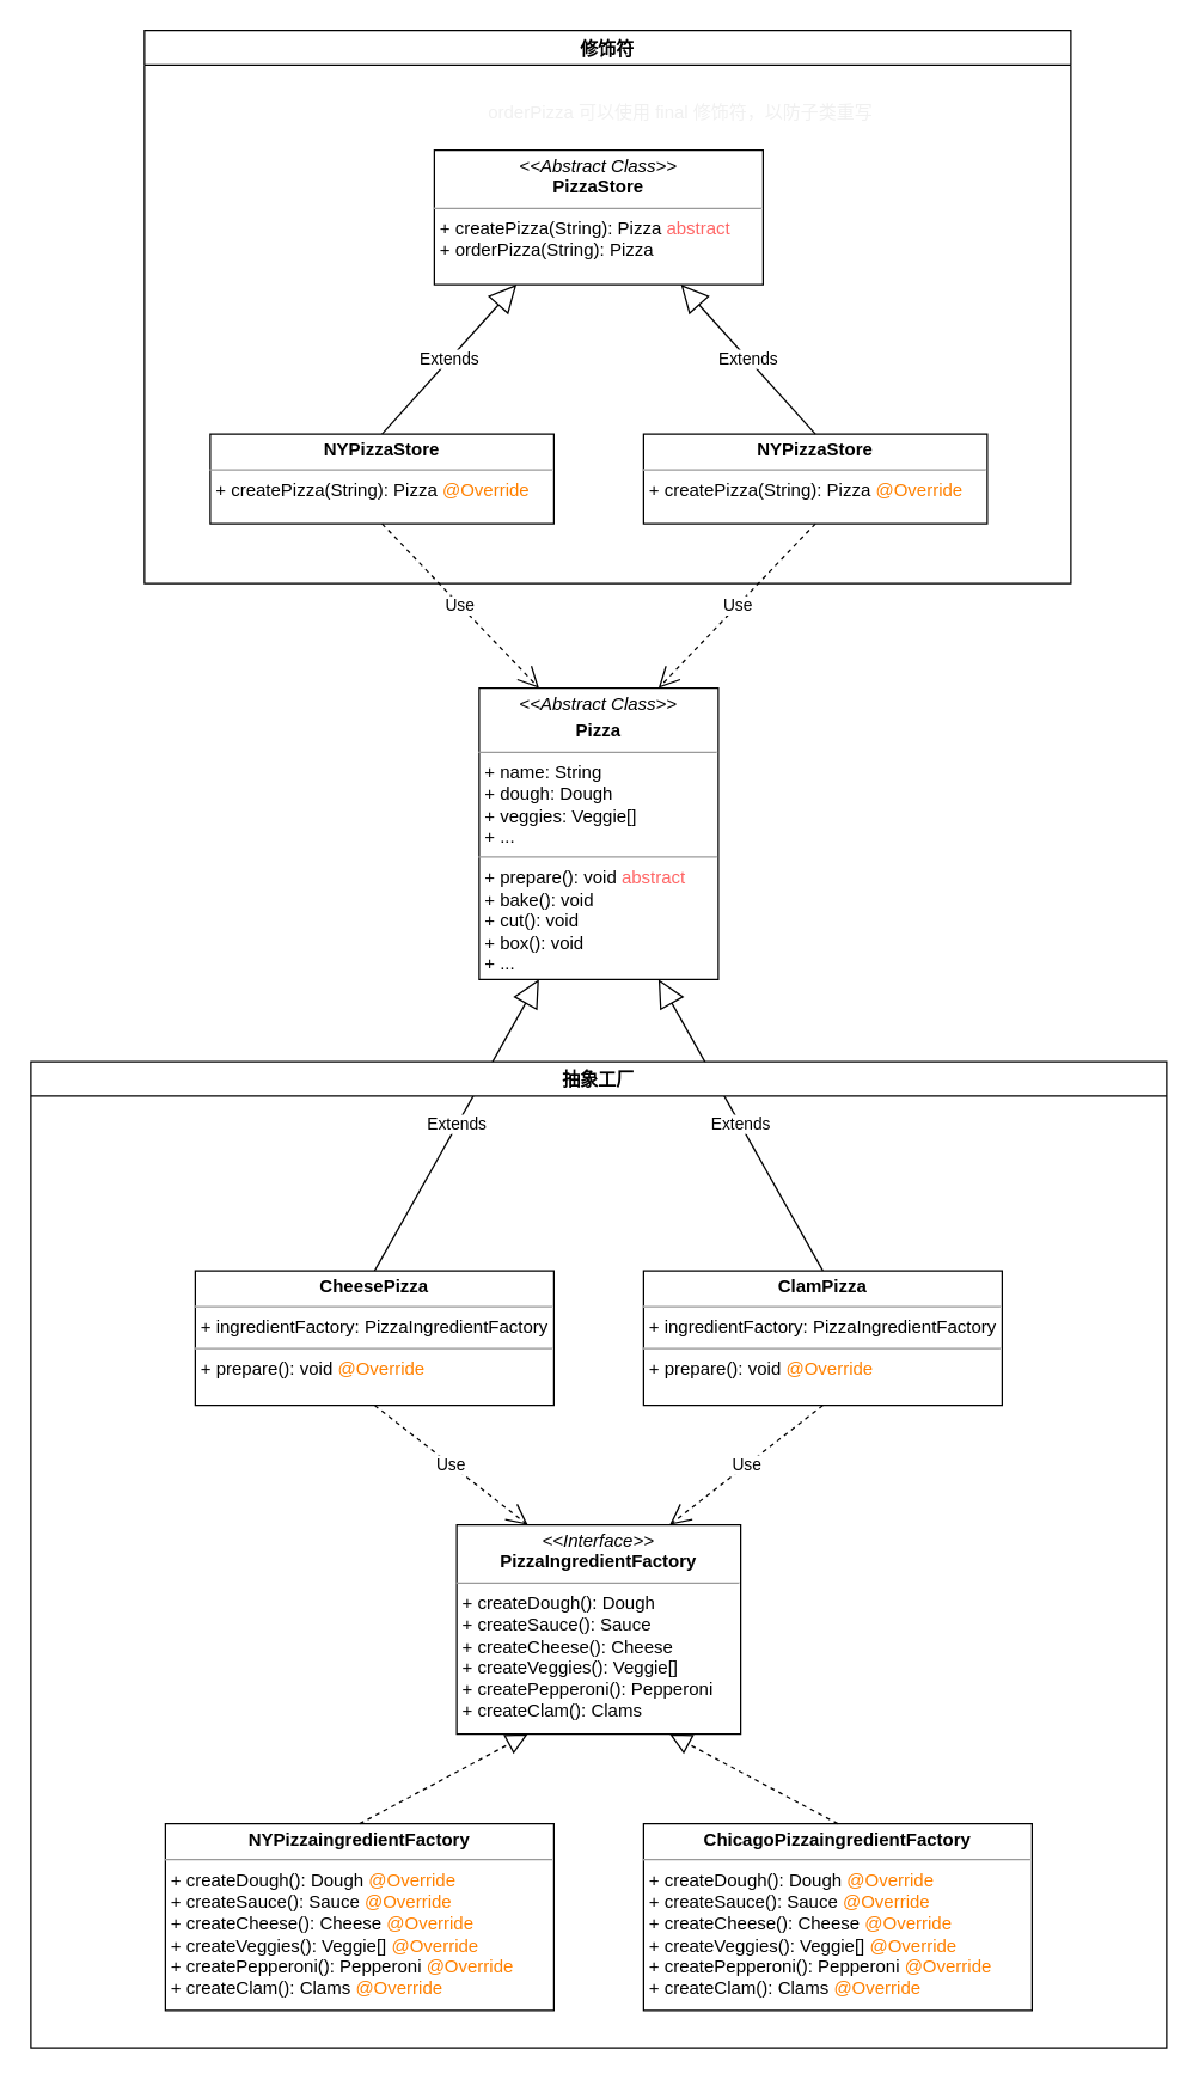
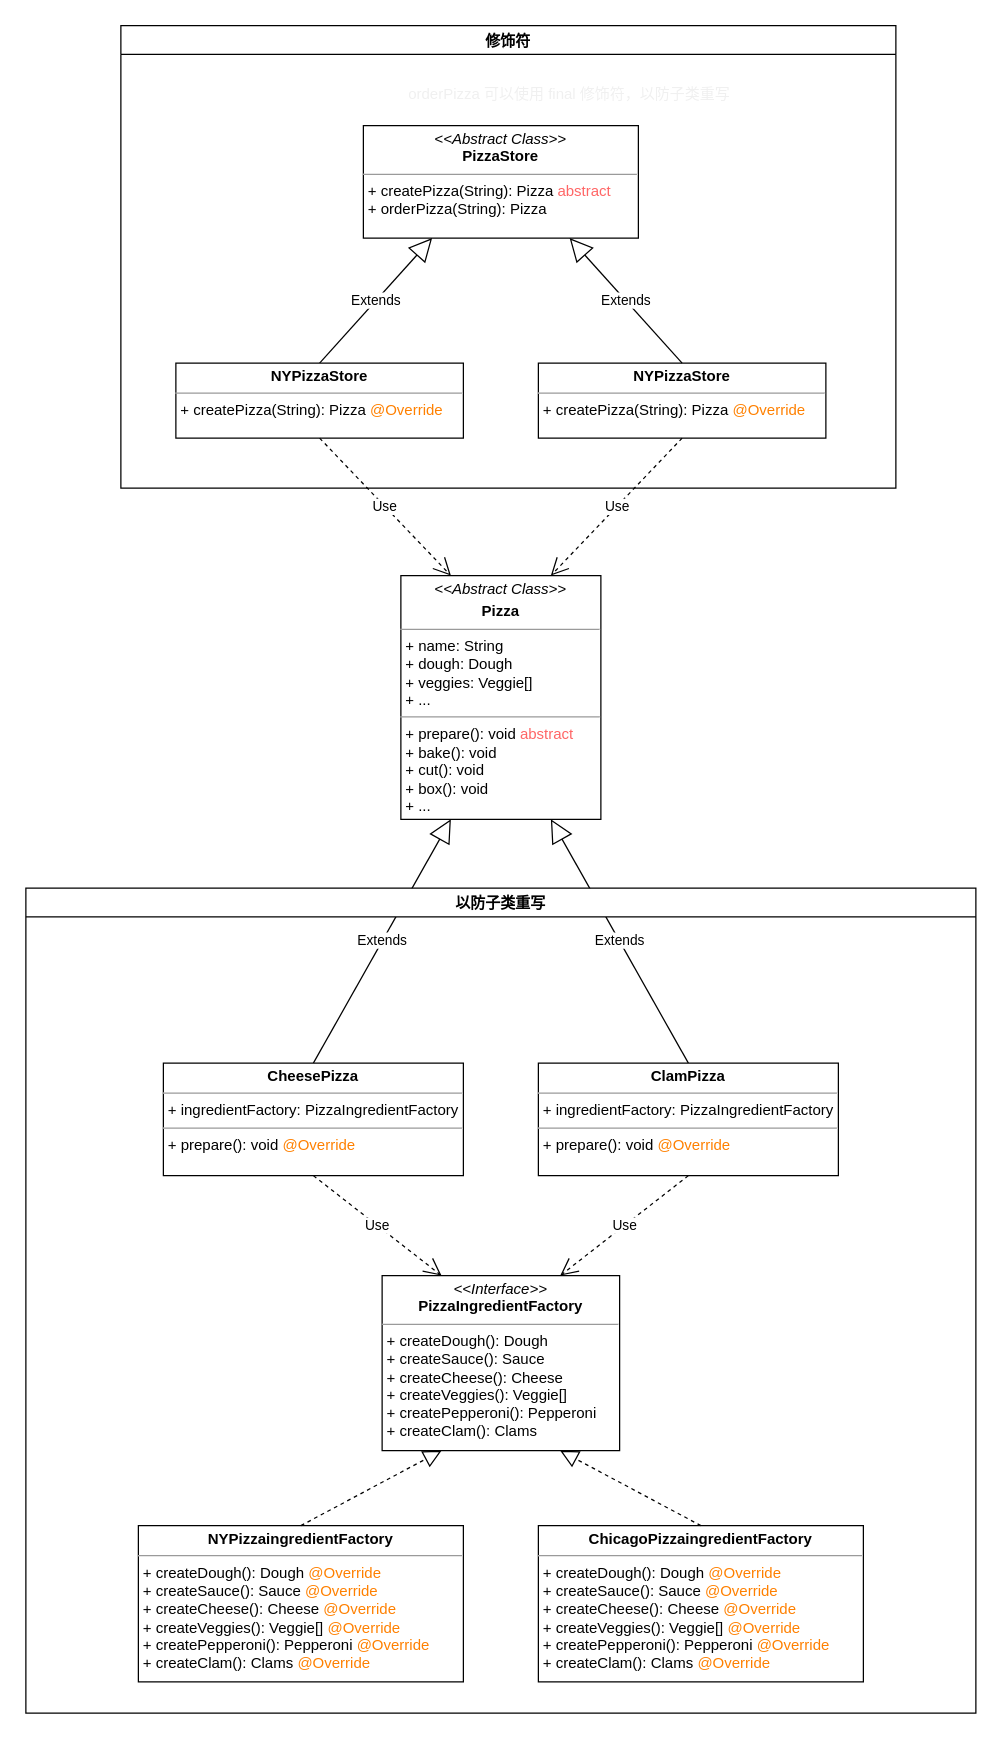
  <mxCell id="0" />
  <mxCell id="1" parent="0" />
  <mxCell id="2" value="&lt;p style=&quot;margin: 0px ; margin-top: 4px ; text-align: center&quot;&gt;&lt;i&gt;&amp;lt;&amp;lt;Abstract Class&amp;gt;&amp;gt;&lt;/i&gt;&lt;br&gt;&lt;b&gt;PizzaStore&lt;/b&gt;&lt;/p&gt;&lt;hr size=&quot;1&quot;&gt;&lt;p style=&quot;margin: 0px ; margin-left: 4px&quot;&gt;+ createPizza(String): Pizza &lt;font color=&quot;#ff6666&quot;&gt;abstract&lt;/font&gt;&lt;/p&gt;&lt;p style=&quot;margin: 0px ; margin-left: 4px&quot;&gt;+ orderPizza(String): Pizza&lt;/p&gt;" style="verticalAlign=top;align=left;overflow=fill;fontSize=12;fontFamily=Helvetica;html=1;" parent="1" vertex="1"><mxGeometry x="290" y="100" width="220" height="90" as="geometry" /></mxCell>
  <mxCell id="3" value="Extends" style="endArrow=block;endSize=16;endFill=0;html=1;rounded=0;fontColor=default;entryX=0.25;entryY=1;entryDx=0;entryDy=0;exitX=0.5;exitY=0;exitDx=0;exitDy=0;" parent="1" source="4" target="2" edge="1"><mxGeometry width="160" relative="1" as="geometry"><mxPoint x="440" y="220" as="sourcePoint" /><mxPoint x="600" y="220" as="targetPoint" /></mxGeometry></mxCell>
  <mxCell id="4" value="&lt;p style=&quot;margin: 0px ; margin-top: 4px ; text-align: center&quot;&gt;&lt;b&gt;&lt;font color=&quot;#000000&quot;&gt;NYPizzaStore&lt;/font&gt;&lt;/b&gt;&lt;/p&gt;&lt;hr size=&quot;1&quot;&gt;&lt;p style=&quot;margin: 0px ; margin-left: 4px&quot;&gt;&lt;font color=&quot;#000000&quot;&gt;+ createPizza(String): Pizza&lt;/font&gt;&lt;font color=&quot;#ffffff&quot;&gt; &lt;/font&gt;&lt;font color=&quot;#ff8000&quot;&gt;@Override&lt;/font&gt;&lt;/p&gt;" style="verticalAlign=top;align=left;overflow=fill;fontSize=12;fontFamily=Helvetica;html=1;fontColor=#F0F0F0;" parent="1" vertex="1"><mxGeometry x="140" y="290" width="230" height="60" as="geometry" /></mxCell>
  <mxCell id="5" value="&lt;p style=&quot;margin: 0px ; margin-top: 4px ; text-align: center&quot;&gt;&lt;b&gt;&lt;font color=&quot;#000000&quot;&gt;NYPizzaStore&lt;/font&gt;&lt;/b&gt;&lt;/p&gt;&lt;hr size=&quot;1&quot;&gt;&lt;p style=&quot;margin: 0px ; margin-left: 4px&quot;&gt;&lt;font color=&quot;#000000&quot;&gt;+ createPizza(String): Pizza&lt;/font&gt; &lt;font color=&quot;#ff8000&quot;&gt;@Override&lt;/font&gt;&lt;/p&gt;" style="verticalAlign=top;align=left;overflow=fill;fontSize=12;fontFamily=Helvetica;html=1;fontColor=#F0F0F0;" parent="1" vertex="1"><mxGeometry x="430" y="290" width="230" height="60" as="geometry" /></mxCell>
  <mxCell id="6" value="Extends" style="endArrow=block;endSize=16;endFill=0;html=1;rounded=0;fontColor=default;entryX=0.75;entryY=1;entryDx=0;entryDy=0;exitX=0.5;exitY=0;exitDx=0;exitDy=0;" parent="1" source="5" target="2" edge="1"><mxGeometry width="160" relative="1" as="geometry"><mxPoint x="265" y="300" as="sourcePoint" /><mxPoint x="355" y="200" as="targetPoint" /></mxGeometry></mxCell>
  <mxCell id="7" value="&lt;font color=&quot;#f0f0f0&quot;&gt;orderPizza 可以使用 final 修饰符，以防子类重写&lt;/font&gt;" style="text;html=1;strokeColor=none;fillColor=none;align=center;verticalAlign=middle;whiteSpace=wrap;rounded=0;fontColor=#FFFF66;" parent="1" vertex="1"><mxGeometry x="305" y="60" width="300" height="30" as="geometry" /></mxCell>
  <mxCell id="8" value="&lt;p style=&quot;margin: 0px ; margin-top: 4px ; text-align: center&quot;&gt;&lt;i&gt;&lt;font color=&quot;#000000&quot;&gt;&amp;lt;&amp;lt;Abstract Class&amp;gt;&amp;gt;&lt;/font&gt;&lt;/i&gt;&lt;/p&gt;&lt;p style=&quot;margin: 0px ; margin-top: 4px ; text-align: center&quot;&gt;&lt;b&gt;&lt;font color=&quot;#000000&quot;&gt;Pizza&lt;/font&gt;&lt;/b&gt;&lt;/p&gt;&lt;hr size=&quot;1&quot;&gt;&lt;p style=&quot;margin: 0px ; margin-left: 4px&quot;&gt;&lt;font color=&quot;#000000&quot;&gt;+ name: String&lt;/font&gt;&lt;/p&gt;&lt;p style=&quot;margin: 0px ; margin-left: 4px&quot;&gt;&lt;font color=&quot;#000000&quot;&gt;+ dough: Dough&lt;/font&gt;&lt;/p&gt;&lt;p style=&quot;margin: 0px ; margin-left: 4px&quot;&gt;&lt;font color=&quot;#000000&quot;&gt;+ veggies: Veggie[]&lt;/font&gt;&lt;/p&gt;&lt;p style=&quot;margin: 0px ; margin-left: 4px&quot;&gt;&lt;font color=&quot;#000000&quot;&gt;+ ...&lt;/font&gt;&lt;/p&gt;&lt;hr size=&quot;1&quot;&gt;&lt;p style=&quot;margin: 0px ; margin-left: 4px&quot;&gt;&lt;font color=&quot;#000000&quot;&gt;+ prepare(): void &lt;/font&gt;&lt;font color=&quot;#ff6666&quot;&gt;abstract&lt;/font&gt;&lt;/p&gt;&lt;p style=&quot;margin: 0px ; margin-left: 4px&quot;&gt;&lt;font color=&quot;#000000&quot;&gt;+ bake(): void&lt;/font&gt;&lt;/p&gt;&lt;p style=&quot;margin: 0px ; margin-left: 4px&quot;&gt;&lt;font color=&quot;#000000&quot;&gt;+ cut(): void&lt;/font&gt;&lt;/p&gt;&lt;p style=&quot;margin: 0px ; margin-left: 4px&quot;&gt;&lt;font color=&quot;#000000&quot;&gt;+ box(): void&lt;/font&gt;&lt;/p&gt;&lt;p style=&quot;margin: 0px ; margin-left: 4px&quot;&gt;&lt;font color=&quot;#000000&quot;&gt;+ ...&lt;/font&gt;&lt;/p&gt;" style="verticalAlign=top;align=left;overflow=fill;fontSize=12;fontFamily=Helvetica;html=1;fontColor=#F0F0F0;" parent="1" vertex="1"><mxGeometry x="320" y="460" width="160" height="195" as="geometry" /></mxCell>
  <mxCell id="9" value="Use" style="endArrow=open;endSize=12;dashed=1;html=1;rounded=0;fontColor=default;exitX=0.5;exitY=1;exitDx=0;exitDy=0;entryX=0.25;entryY=0;entryDx=0;entryDy=0;" parent="1" source="4" target="8" edge="1"><mxGeometry width="160" relative="1" as="geometry"><mxPoint x="160" y="490" as="sourcePoint" /><mxPoint x="320" y="490" as="targetPoint" /></mxGeometry></mxCell>
  <mxCell id="10" value="Use" style="endArrow=open;endSize=12;dashed=1;html=1;rounded=0;fontColor=default;exitX=0.5;exitY=1;exitDx=0;exitDy=0;entryX=0.75;entryY=0;entryDx=0;entryDy=0;" parent="1" source="5" target="8" edge="1"><mxGeometry width="160" relative="1" as="geometry"><mxPoint x="265" y="360" as="sourcePoint" /><mxPoint x="370" y="470" as="targetPoint" /></mxGeometry></mxCell>
  <mxCell id="11" value="Extends" style="endArrow=block;endSize=16;endFill=0;html=1;rounded=0;fontColor=default;entryX=0.25;entryY=1;entryDx=0;entryDy=0;exitX=0.5;exitY=0;exitDx=0;exitDy=0;" parent="1" source="14" target="8" edge="1"><mxGeometry width="160" relative="1" as="geometry"><mxPoint x="265" y="300" as="sourcePoint" /><mxPoint x="355" y="200" as="targetPoint" /></mxGeometry></mxCell>
  <mxCell id="12" value="Extends" style="endArrow=block;endSize=16;endFill=0;html=1;rounded=0;fontColor=default;entryX=0.75;entryY=1;entryDx=0;entryDy=0;exitX=0.5;exitY=0;exitDx=0;exitDy=0;" parent="1" source="15" target="8" edge="1"><mxGeometry width="160" relative="1" as="geometry"><mxPoint x="265" y="750" as="sourcePoint" /><mxPoint x="370" y="665" as="targetPoint" /></mxGeometry></mxCell>
- <mxCell id="13" value="抽象工厂" style="swimlane;fontColor=default;" parent="1" vertex="1"><mxGeometry x="20" y="710" width="760" height="660" as="geometry" /></mxCell>
+ <mxCell id="13" value="以防子类重写" style="swimlane;fontColor=default;" parent="1" vertex="1"><mxGeometry x="20" y="710" width="760" height="660" as="geometry" /></mxCell>
  <mxCell id="14" value="&lt;p style=&quot;margin: 0px ; margin-top: 4px ; text-align: center&quot;&gt;&lt;font color=&quot;#000000&quot;&gt;&lt;b&gt;CheesePizza&lt;/b&gt;&lt;br&gt;&lt;/font&gt;&lt;/p&gt;&lt;hr size=&quot;1&quot;&gt;&lt;p style=&quot;margin: 0px ; margin-left: 4px&quot;&gt;&lt;font color=&quot;#000000&quot;&gt;+ ingredientFactory: PizzaIngredientFactory&lt;/font&gt;&lt;/p&gt;&lt;hr size=&quot;1&quot;&gt;&lt;p style=&quot;margin: 0px ; margin-left: 4px&quot;&gt;&lt;font color=&quot;#000000&quot;&gt;+ prepare(): void&amp;nbsp;&lt;/font&gt;&lt;font color=&quot;#ff8000&quot;&gt;@Override&lt;/font&gt;&lt;br&gt;&lt;/p&gt;" style="verticalAlign=top;align=left;overflow=fill;fontSize=12;fontFamily=Helvetica;html=1;fontColor=#FFFF66;" parent="13" vertex="1"><mxGeometry x="110" y="140" width="240" height="90" as="geometry" /></mxCell>
  <mxCell id="15" value="&lt;p style=&quot;margin: 0px ; margin-top: 4px ; text-align: center&quot;&gt;&lt;font color=&quot;#000000&quot;&gt;&lt;b&gt;ClamPizza&lt;/b&gt;&lt;br&gt;&lt;/font&gt;&lt;/p&gt;&lt;hr size=&quot;1&quot;&gt;&lt;p style=&quot;margin: 0px ; margin-left: 4px&quot;&gt;&lt;font color=&quot;#000000&quot;&gt;+ ingredientFactory: PizzaIngredientFactory&lt;/font&gt;&lt;/p&gt;&lt;hr size=&quot;1&quot;&gt;&lt;p style=&quot;margin: 0px ; margin-left: 4px&quot;&gt;&lt;font color=&quot;#000000&quot;&gt;+ prepare(): void&amp;nbsp;&lt;/font&gt;&lt;font color=&quot;#ff8000&quot;&gt;@Override&lt;/font&gt;&lt;br&gt;&lt;/p&gt;" style="verticalAlign=top;align=left;overflow=fill;fontSize=12;fontFamily=Helvetica;html=1;fontColor=#FFFF66;" parent="13" vertex="1"><mxGeometry x="410" y="140" width="240" height="90" as="geometry" /></mxCell>
  <mxCell id="16" value="&lt;p style=&quot;margin: 0px ; margin-top: 4px ; text-align: center&quot;&gt;&lt;font color=&quot;#000000&quot;&gt;&lt;i&gt;&amp;lt;&amp;lt;Interface&amp;gt;&amp;gt;&lt;/i&gt;&lt;br&gt;&lt;b&gt;PizzaIngredientFactory&lt;/b&gt;&lt;/font&gt;&lt;/p&gt;&lt;hr size=&quot;1&quot;&gt;&lt;p style=&quot;margin: 0px ; margin-left: 4px&quot;&gt;&lt;font color=&quot;#000000&quot;&gt;+ createDough(): Dough&lt;br&gt;+ createSauce(): Sauce&lt;/font&gt;&lt;/p&gt;&lt;p style=&quot;margin: 0px ; margin-left: 4px&quot;&gt;&lt;font color=&quot;#000000&quot;&gt;+ createCheese(): Cheese&lt;/font&gt;&lt;/p&gt;&lt;p style=&quot;margin: 0px ; margin-left: 4px&quot;&gt;&lt;font color=&quot;#000000&quot;&gt;+ createVeggies(): Veggie[]&lt;/font&gt;&lt;/p&gt;&lt;p style=&quot;margin: 0px ; margin-left: 4px&quot;&gt;&lt;font color=&quot;#000000&quot;&gt;+ createPepperoni(): Pepperoni&lt;/font&gt;&lt;/p&gt;&lt;p style=&quot;margin: 0px ; margin-left: 4px&quot;&gt;&lt;font color=&quot;#000000&quot;&gt;+ createClam(): Clams&lt;/font&gt;&lt;/p&gt;" style="verticalAlign=top;align=left;overflow=fill;fontSize=12;fontFamily=Helvetica;html=1;fontColor=#F0F0F0;" parent="13" vertex="1"><mxGeometry x="285" y="310" width="190" height="140" as="geometry" /></mxCell>
  <mxCell id="17" value="Use" style="endArrow=open;endSize=12;dashed=1;html=1;rounded=0;fontColor=default;exitX=0.5;exitY=1;exitDx=0;exitDy=0;entryX=0.25;entryY=0;entryDx=0;entryDy=0;" parent="13" source="14" target="16" edge="1"><mxGeometry width="160" relative="1" as="geometry"><mxPoint x="220" y="60" as="sourcePoint" /><mxPoint x="325" y="170" as="targetPoint" /></mxGeometry></mxCell>
  <mxCell id="18" value="Use" style="endArrow=open;endSize=12;dashed=1;html=1;rounded=0;fontColor=default;exitX=0.5;exitY=1;exitDx=0;exitDy=0;entryX=0.75;entryY=0;entryDx=0;entryDy=0;" parent="13" source="15" target="16" edge="1"><mxGeometry width="160" relative="1" as="geometry"><mxPoint x="240" y="220" as="sourcePoint" /><mxPoint x="342.5" y="320" as="targetPoint" /></mxGeometry></mxCell>
  <mxCell id="19" value="&lt;p style=&quot;margin: 0px ; margin-top: 4px ; text-align: center&quot;&gt;&lt;/p&gt;&lt;b&gt;&lt;div style=&quot;text-align: center&quot;&gt;&lt;b&gt;&lt;font color=&quot;#000000&quot;&gt;NYPizzaingredientFactory&lt;/font&gt;&lt;/b&gt;&lt;/div&gt;&lt;/b&gt;&lt;hr size=&quot;1&quot;&gt;&lt;p style=&quot;margin: 0px ; margin-left: 4px&quot;&gt;&lt;/p&gt;&lt;p style=&quot;margin: 0px 0px 0px 4px&quot;&gt;&lt;font color=&quot;#000000&quot;&gt;+ createDough(): Dough &lt;/font&gt;&lt;font color=&quot;#ff8000&quot;&gt;@Override&lt;/font&gt;&lt;br&gt;&lt;font color=&quot;#000000&quot;&gt;+ createSauce(): Sauce &lt;/font&gt;&lt;font color=&quot;#ff8000&quot;&gt;@Override&lt;/font&gt;&lt;/p&gt;&lt;p style=&quot;margin: 0px 0px 0px 4px&quot;&gt;&lt;font color=&quot;#000000&quot;&gt;+ createCheese(): Cheese &lt;/font&gt;&lt;font color=&quot;#ff8000&quot;&gt;@Override&lt;/font&gt;&lt;/p&gt;&lt;p style=&quot;margin: 0px 0px 0px 4px&quot;&gt;&lt;font color=&quot;#000000&quot;&gt;+ createVeggies(): Veggie[] &lt;/font&gt;&lt;font color=&quot;#ff8000&quot;&gt;@Override&lt;/font&gt;&lt;/p&gt;&lt;p style=&quot;margin: 0px 0px 0px 4px&quot;&gt;&lt;font color=&quot;#000000&quot;&gt;+ createPepperoni(): Pepperoni &lt;/font&gt;&lt;font color=&quot;#ff8000&quot;&gt;@Override&lt;/font&gt;&lt;/p&gt;&lt;p style=&quot;margin: 0px 0px 0px 4px&quot;&gt;&lt;font color=&quot;#000000&quot;&gt;+ createClam(): Clams &lt;/font&gt;&lt;font color=&quot;#ff8000&quot;&gt;@Override&lt;/font&gt;&lt;/p&gt;" style="verticalAlign=top;align=left;overflow=fill;fontSize=12;fontFamily=Helvetica;html=1;fontColor=#F0F0F0;" parent="13" vertex="1"><mxGeometry x="90" y="510" width="260" height="125" as="geometry" /></mxCell>
  <mxCell id="20" value="" style="endArrow=block;dashed=1;endFill=0;endSize=12;html=1;rounded=0;fontColor=default;entryX=0.25;entryY=1;entryDx=0;entryDy=0;exitX=0.5;exitY=0;exitDx=0;exitDy=0;" parent="13" source="19" target="16" edge="1"><mxGeometry width="160" relative="1" as="geometry"><mxPoint x="380" y="700" as="sourcePoint" /><mxPoint x="540" y="700" as="targetPoint" /></mxGeometry></mxCell>
  <mxCell id="21" value="&lt;p style=&quot;margin: 0px ; margin-top: 4px ; text-align: center&quot;&gt;&lt;/p&gt;&lt;b&gt;&lt;div style=&quot;text-align: center&quot;&gt;&lt;b&gt;&lt;font color=&quot;#000000&quot;&gt;ChicagoPizzaingredientFactory&lt;/font&gt;&lt;/b&gt;&lt;/div&gt;&lt;/b&gt;&lt;hr size=&quot;1&quot;&gt;&lt;p style=&quot;margin: 0px ; margin-left: 4px&quot;&gt;&lt;/p&gt;&lt;p style=&quot;margin: 0px 0px 0px 4px&quot;&gt;&lt;font color=&quot;#000000&quot;&gt;+ createDough(): Dough &lt;/font&gt;&lt;font color=&quot;#ff8000&quot;&gt;@Override&lt;/font&gt;&lt;br&gt;&lt;font color=&quot;#000000&quot;&gt;+ createSauce(): Sauce &lt;/font&gt;&lt;font color=&quot;#ff8000&quot;&gt;@Override&lt;/font&gt;&lt;/p&gt;&lt;p style=&quot;margin: 0px 0px 0px 4px&quot;&gt;&lt;font color=&quot;#000000&quot;&gt;+ createCheese(): Cheese &lt;/font&gt;&lt;font color=&quot;#ff8000&quot;&gt;@Override&lt;/font&gt;&lt;/p&gt;&lt;p style=&quot;margin: 0px 0px 0px 4px&quot;&gt;&lt;font color=&quot;#000000&quot;&gt;+ createVeggies(): Veggie[] &lt;/font&gt;&lt;font color=&quot;#ff8000&quot;&gt;@Override&lt;/font&gt;&lt;/p&gt;&lt;p style=&quot;margin: 0px 0px 0px 4px&quot;&gt;&lt;font color=&quot;#000000&quot;&gt;+ createPepperoni(): Pepperoni &lt;/font&gt;&lt;font color=&quot;#ff8000&quot;&gt;@Override&lt;/font&gt;&lt;/p&gt;&lt;p style=&quot;margin: 0px 0px 0px 4px&quot;&gt;&lt;font color=&quot;#000000&quot;&gt;+ createClam(): Clams &lt;/font&gt;&lt;font color=&quot;#ff8000&quot;&gt;@Override&lt;/font&gt;&lt;/p&gt;" style="verticalAlign=top;align=left;overflow=fill;fontSize=12;fontFamily=Helvetica;html=1;fontColor=#F0F0F0;" parent="13" vertex="1"><mxGeometry x="410" y="510" width="260" height="125" as="geometry" /></mxCell>
  <mxCell id="22" value="" style="endArrow=block;dashed=1;endFill=0;endSize=12;html=1;rounded=0;fontColor=default;entryX=0.75;entryY=1;entryDx=0;entryDy=0;exitX=0.5;exitY=0;exitDx=0;exitDy=0;" parent="13" source="21" target="16" edge="1"><mxGeometry width="160" relative="1" as="geometry"><mxPoint x="230" y="540" as="sourcePoint" /><mxPoint x="342.5" y="460" as="targetPoint" /></mxGeometry></mxCell>
  <mxCell id="23" value="修饰符" style="swimlane;fontColor=default;" parent="1" vertex="1"><mxGeometry x="96" y="20" width="620" height="370" as="geometry" /></mxCell>
